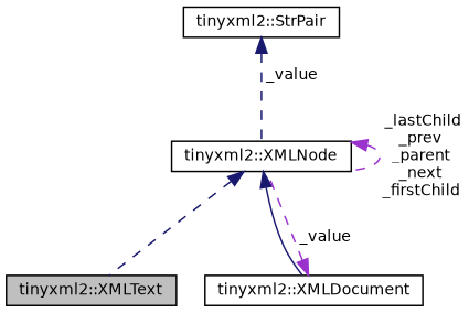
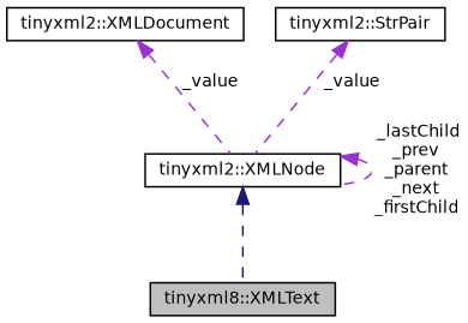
  digraph {
    node [color=black fillcolor=white fontname=Helvetica fontsize=10 shape=record style=filled]
    edge [color=darkorchid3 dir=back fontname=Helvetica fontsize=10 labelfontname=Helvetica labelfontsize=10 style=dashed]
-   n1 [fillcolor=grey75 fontcolor=black height=0.2 label="tinyxml2::XMLText" width=0.4]
+   n1 [fillcolor=grey75 fontcolor=black height=0.2 label="tinyxml8::XMLText" width=0.4]
    n2 [height=0.2 label="tinyxml2::XMLNode" width=0.4]
    n3 [height=0.2 label="tinyxml2::XMLDocument" width=0.4]
    n4 [height=0.2 label="tinyxml2::StrPair" width=0.4]
    n2 -> n1 [color=midnightblue]
    n2 -> n2 [label=" _lastChild\n_prev\n_parent\n_next\n_firstChild"]
-   n2 -> n3 [color=midnightblue style=solid]
    n3 -> n2 [label=" _value"]
-   n4 -> n2 [color=midnightblue label=" _value"]
+   n4 -> n2 [label=" _value"]
  }
